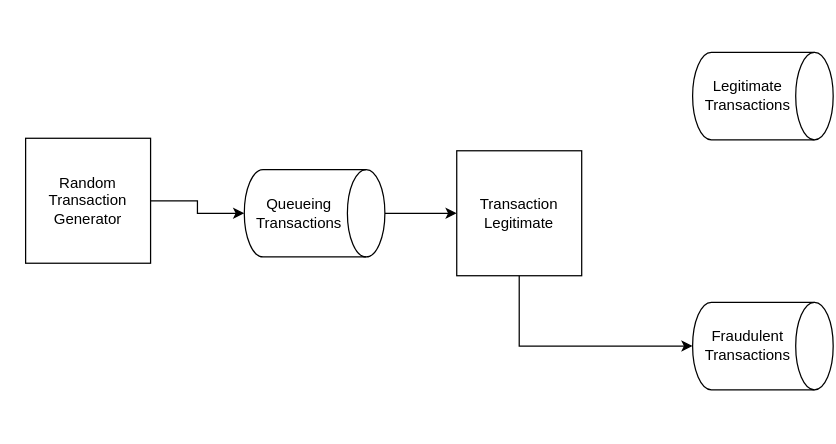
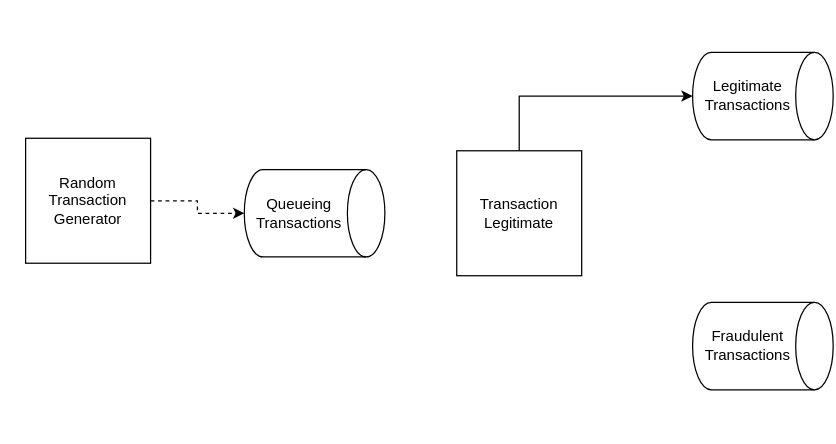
  <mxCell id="0" />
  <mxCell id="1" parent="0" />
- <mxCell id="2" style="edgeStyle=orthogonalEdgeStyle;rounded=0;orthogonalLoop=1;jettySize=auto;html=1;" edge="1" parent="1" source="3" target="8"><mxGeometry relative="1" as="geometry" /></mxCell>
  <mxCell id="3" value="Queueing Transactions" style="shape=cylinder3;whiteSpace=wrap;html=1;boundedLbl=1;backgroundOutline=1;size=15;rotation=90;labelPosition=center;verticalLabelPosition=middle;align=center;verticalAlign=middle;horizontal=0;" vertex="1" parent="1"><mxGeometry x="216.25" y="113.75" width="70" height="112.5" as="geometry" /></mxCell>
- <mxCell id="4" style="edgeStyle=orthogonalEdgeStyle;rounded=0;orthogonalLoop=1;jettySize=auto;html=1;exitX=1;exitY=0.5;exitDx=0;exitDy=0;entryX=0.5;entryY=1;entryDx=0;entryDy=0;entryPerimeter=0;" edge="1" parent="1" source="5" target="3"><mxGeometry relative="1" as="geometry"><mxPoint x="185" y="170" as="targetPoint" /></mxGeometry></mxCell>
+ <mxCell id="4" style="edgeStyle=orthogonalEdgeStyle;rounded=0;orthogonalLoop=1;jettySize=auto;html=1;exitX=1;exitY=0.5;exitDx=0;exitDy=0;entryX=0.5;entryY=1;entryDx=0;entryDy=0;entryPerimeter=0;dashed=1;" edge="1" parent="1" source="5" target="3"><mxGeometry relative="1" as="geometry"><mxPoint x="185" y="170" as="targetPoint" /></mxGeometry></mxCell>
  <mxCell id="5" value="Random Transaction Generator" style="whiteSpace=wrap;html=1;aspect=fixed;" vertex="1" parent="1"><mxGeometry x="20" y="110" width="100" height="100" as="geometry" /></mxCell>
- <mxCell id="7" style="edgeStyle=orthogonalEdgeStyle;rounded=0;orthogonalLoop=1;jettySize=auto;html=1;exitX=0.5;exitY=1;exitDx=0;exitDy=0;entryX=0.5;entryY=1;entryDx=0;entryDy=0;entryPerimeter=0;" edge="1" parent="1" source="8" target="10"><mxGeometry relative="1" as="geometry" /></mxCell>
+ <mxCell id="6" style="edgeStyle=orthogonalEdgeStyle;rounded=0;orthogonalLoop=1;jettySize=auto;html=1;exitX=0.5;exitY=0;exitDx=0;exitDy=0;entryX=0.5;entryY=1;entryDx=0;entryDy=0;entryPerimeter=0;" edge="1" parent="1" source="8" target="9"><mxGeometry relative="1" as="geometry" /></mxCell>
  <mxCell id="8" value="Transaction Legitimate" style="whiteSpace=wrap;html=1;aspect=fixed;" vertex="1" parent="1"><mxGeometry x="365" y="120" width="100" height="100" as="geometry" /></mxCell>
  <mxCell id="9" value="Legitimate Transactions" style="shape=cylinder3;whiteSpace=wrap;html=1;boundedLbl=1;backgroundOutline=1;size=15;rotation=90;labelPosition=center;verticalLabelPosition=middle;align=center;verticalAlign=middle;horizontal=0;" vertex="1" parent="1"><mxGeometry x="575" y="20" width="70" height="112.5" as="geometry" /></mxCell>
  <mxCell id="10" value="Fraudulent Transactions" style="shape=cylinder3;whiteSpace=wrap;html=1;boundedLbl=1;backgroundOutline=1;size=15;rotation=90;labelPosition=center;verticalLabelPosition=middle;align=center;verticalAlign=middle;horizontal=0;" vertex="1" parent="1"><mxGeometry x="575" y="220" width="70" height="112.5" as="geometry" /></mxCell>
